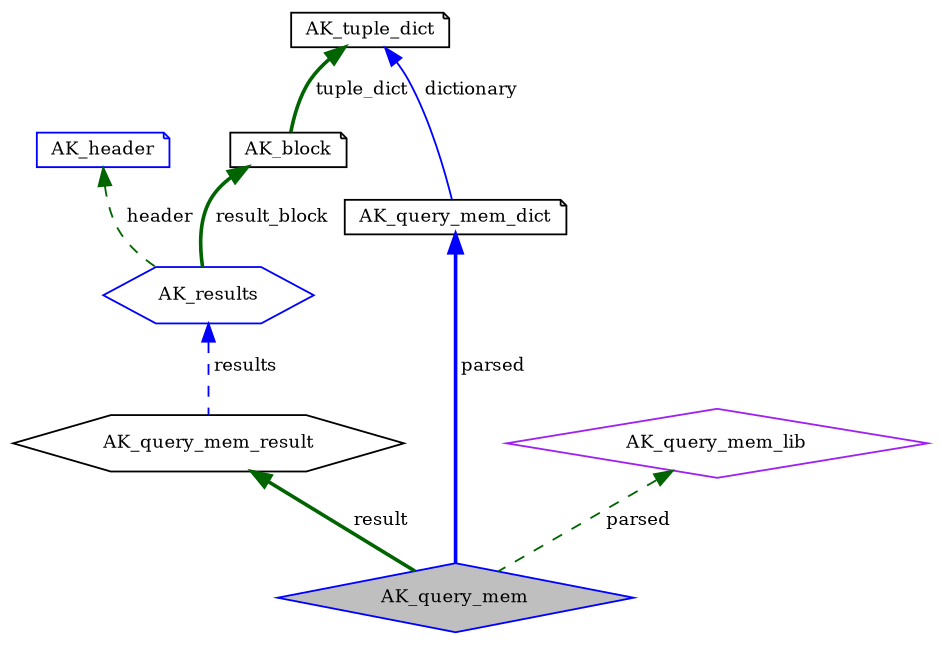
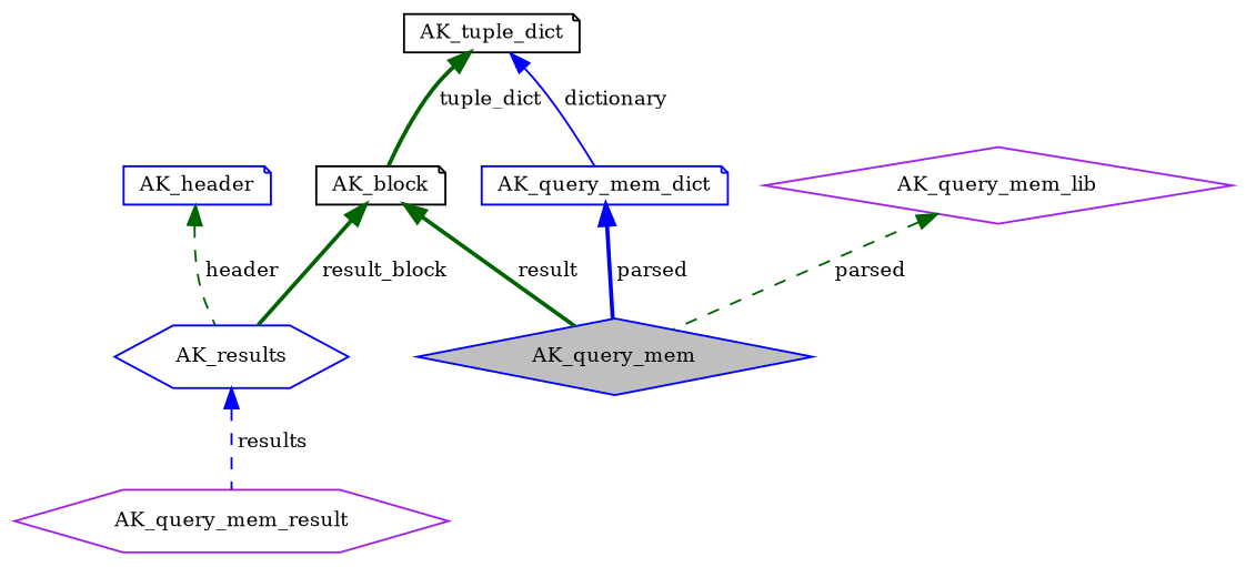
  digraph {
    fontname="DejaVu Serif"
    node [color=blue fontname="DejaVu Serif" fontsize=10 shape=note]
    edge [color=darkgreen dir=back fontname="DejaVu Serif" fontsize=10 labelfontname=Helvetica labelfontsize=10 style=bold]
    n1 [fillcolor=grey75 fontcolor=black height=0.2 label=AK_query_mem shape=diamond style=filled width=0.4]
-   n2 [color=black height=0.2 label=AK_query_mem_result shape=hexagon width=0.4]
+   n2 [color=purple height=0.2 label=AK_query_mem_result shape=hexagon width=0.4]
    n3 [height=0.2 label=AK_results shape=hexagon width=0.4]
    n4 [height=0.2 label=AK_header width=0.4]
    n5 [color=black height=0.2 label=AK_block width=0.4]
    n6 [color=black height=0.2 label=AK_tuple_dict width=0.4]
-   n7 [color=black height=0.2 label=AK_query_mem_dict width=0.4]
+   n7 [height=0.2 label=AK_query_mem_dict width=0.4]
    n8 [color=purple height=0.2 label=AK_query_mem_lib shape=diamond width=0.4]
-   n2 -> n1 [label=" result"]
+   n5 -> n1 [label=" result"]
    n3 -> n2 [color=blue label=" results" style=dashed]
    n4 -> n3 [label=" header" style=dashed]
    n5 -> n3 [label=" result_block"]
    n6 -> n5 [label=" tuple_dict"]
    n6 -> n7 [color=blue label=" dictionary" style=solid]
    n7 -> n1 [color=blue label=" parsed"]
    n8 -> n1 [label=" parsed" style=dashed]
  }
